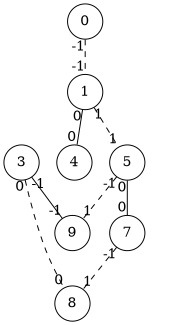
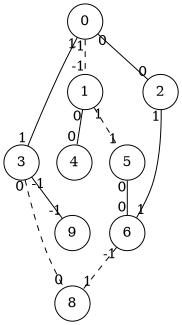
  graph {
    node [shape=circle]
    edge [headlabel=1 taillabel=-1]
    0
    1
+   2
    3
    4
    5
-   7
+   7 [label=6]
    8
    9
    0 -- 1 [headlabel=-1 style=dashed]
+   0 -- 2 [headlabel=0 taillabel=0]
+   0 -- 3 [taillabel=1]
    1 -- 4 [headlabel=0 taillabel=0]
    1 -- 5 [style=dashed taillabel=1]
+   2 -- 7 [taillabel=1]
    3 -- 8 [headlabel=0 style=dashed taillabel=0]
    3 -- 9 [headlabel=-1]
    5 -- 7 [headlabel=0 taillabel=0]
-   5 -- 9 [style=dashed]
    7 -- 8 [style=dashed]
  }
